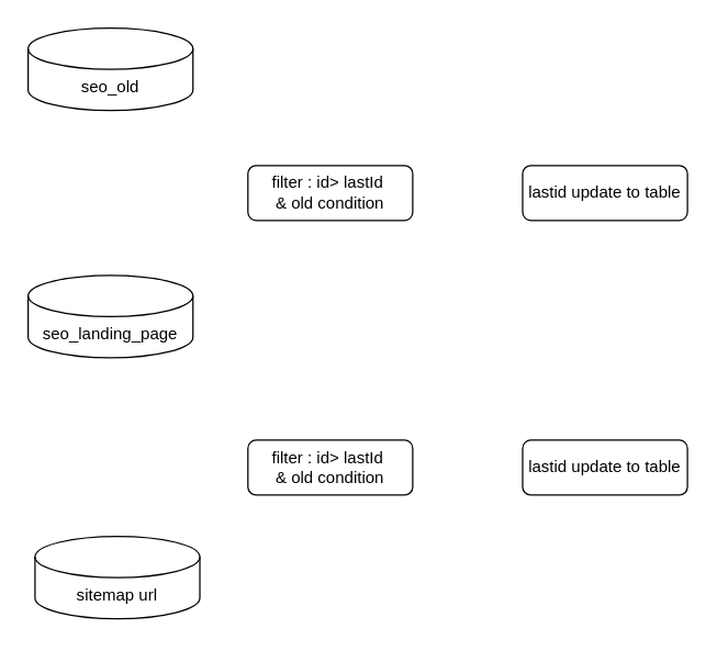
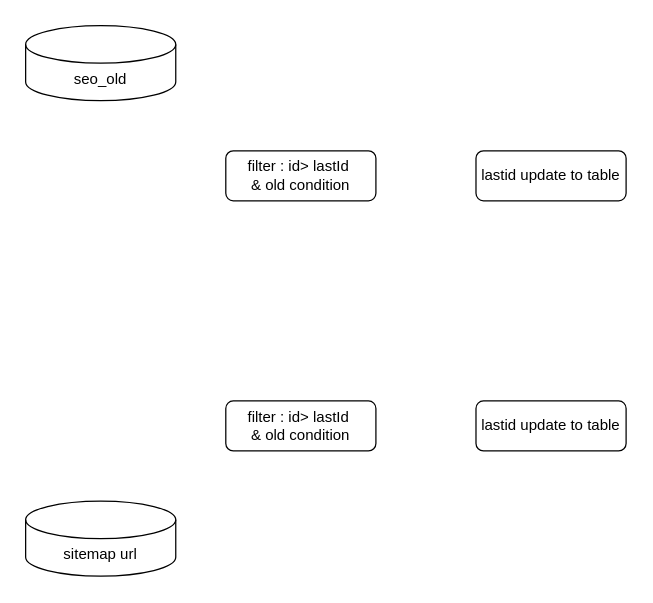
  <mxCell id="0" />
  <mxCell id="1" parent="0" />
  <mxCell id="2" value="filter : id&amp;gt; lastId&amp;nbsp;&lt;br&gt;&lt;span style=&quot;background-color: initial;&quot;&gt;&amp;amp; old condition&lt;/span&gt;" style="rounded=1;whiteSpace=wrap;html=1;" parent="1" vertex="1"><mxGeometry x="180" y="120" width="120" height="40" as="geometry" /></mxCell>
  <mxCell id="3" value="filter : id&amp;gt; lastId&amp;nbsp;&lt;div&gt;&amp;amp; old condition&lt;/div&gt;" style="rounded=1;whiteSpace=wrap;html=1;" vertex="1" parent="1"><mxGeometry x="180" y="320" width="120" height="40" as="geometry" /></mxCell>
  <mxCell id="4" value="seo_old" style="shape=cylinder3;whiteSpace=wrap;html=1;boundedLbl=1;backgroundOutline=1;size=15;" vertex="1" parent="1"><mxGeometry x="20" y="20" width="120" height="60" as="geometry" /></mxCell>
- <mxCell id="5" value="seo_landing_page" style="shape=cylinder3;whiteSpace=wrap;html=1;boundedLbl=1;backgroundOutline=1;size=15;" vertex="1" parent="1"><mxGeometry x="20" y="200" width="120" height="60" as="geometry" /></mxCell>
- <mxCell id="6" value="sitemap url" style="shape=cylinder3;whiteSpace=wrap;html=1;boundedLbl=1;backgroundOutline=1;size=15;" vertex="1" parent="1"><mxGeometry x="25" y="390" width="120" height="60" as="geometry" /></mxCell>
+ <mxCell id="6" value="sitemap url" style="shape=cylinder3;whiteSpace=wrap;html=1;boundedLbl=1;backgroundOutline=1;size=15;" vertex="1" parent="1"><mxGeometry x="20" y="400" width="120" height="60" as="geometry" /></mxCell>
  <mxCell id="7" value="lastid update to table" style="rounded=1;whiteSpace=wrap;html=1;" vertex="1" parent="1"><mxGeometry x="380" y="120" width="120" height="40" as="geometry" /></mxCell>
  <mxCell id="8" value="lastid update to table" style="rounded=1;whiteSpace=wrap;html=1;" vertex="1" parent="1"><mxGeometry x="380" y="320" width="120" height="40" as="geometry" /></mxCell>
